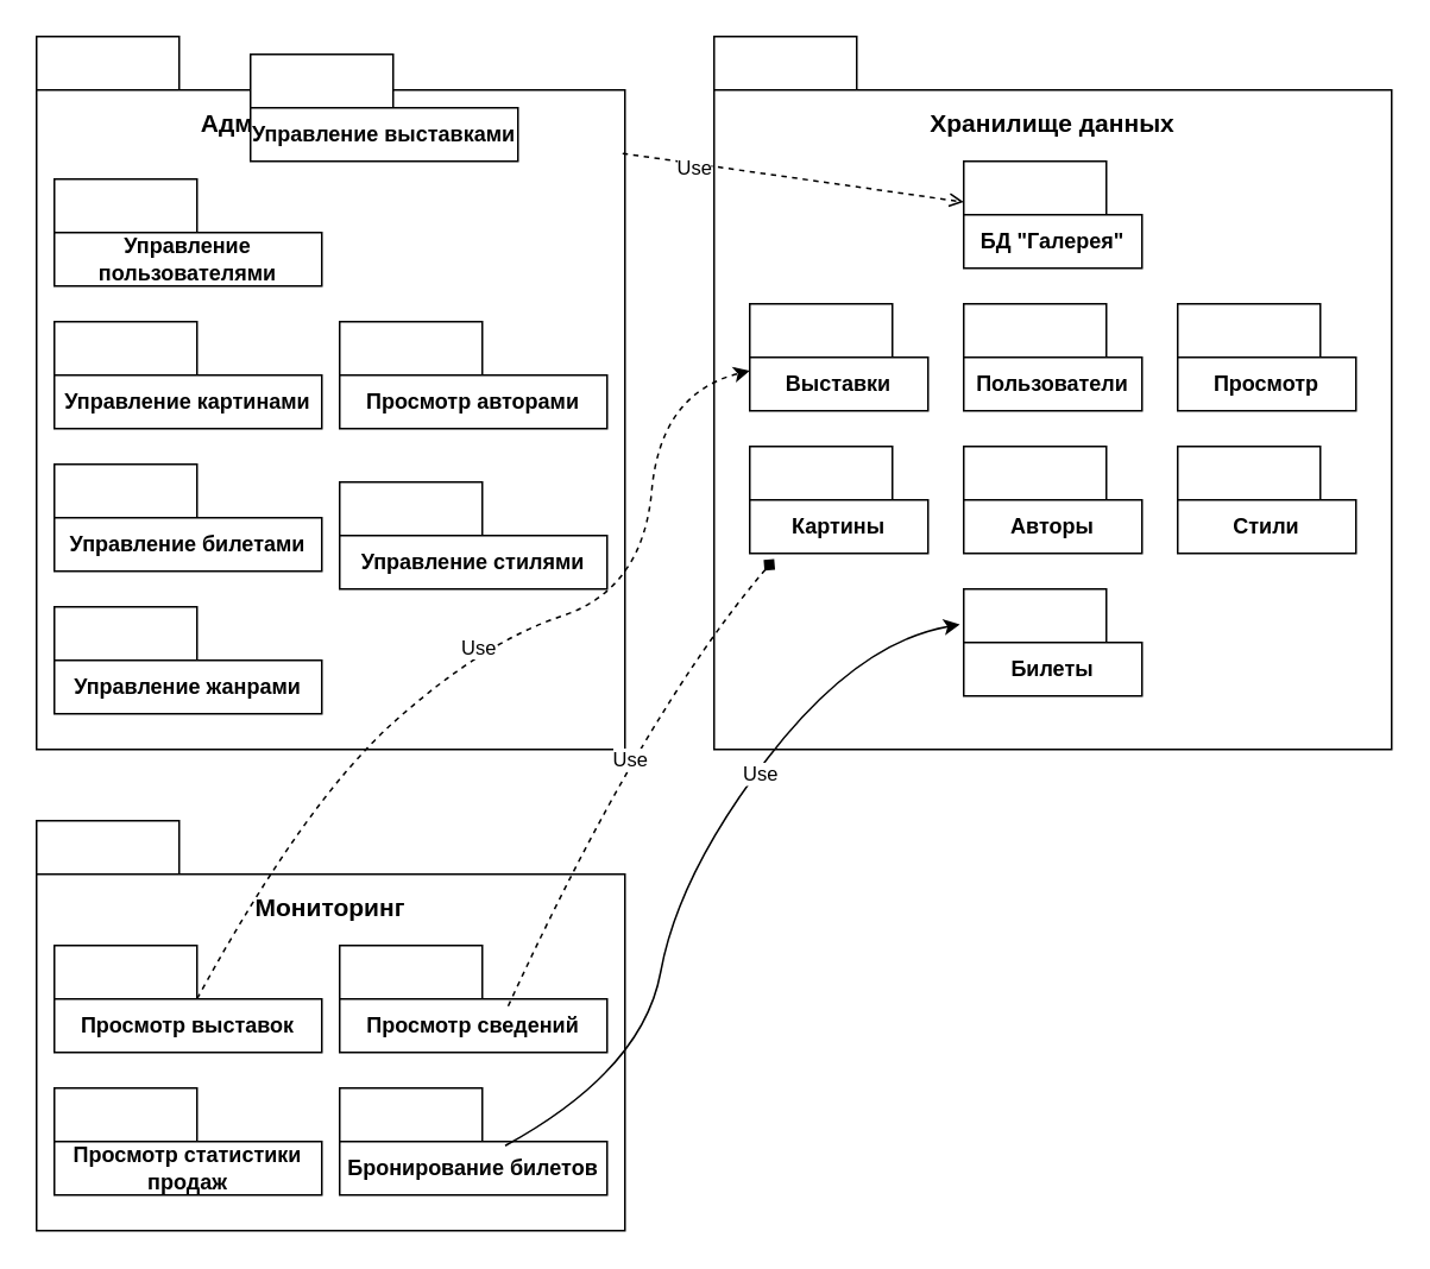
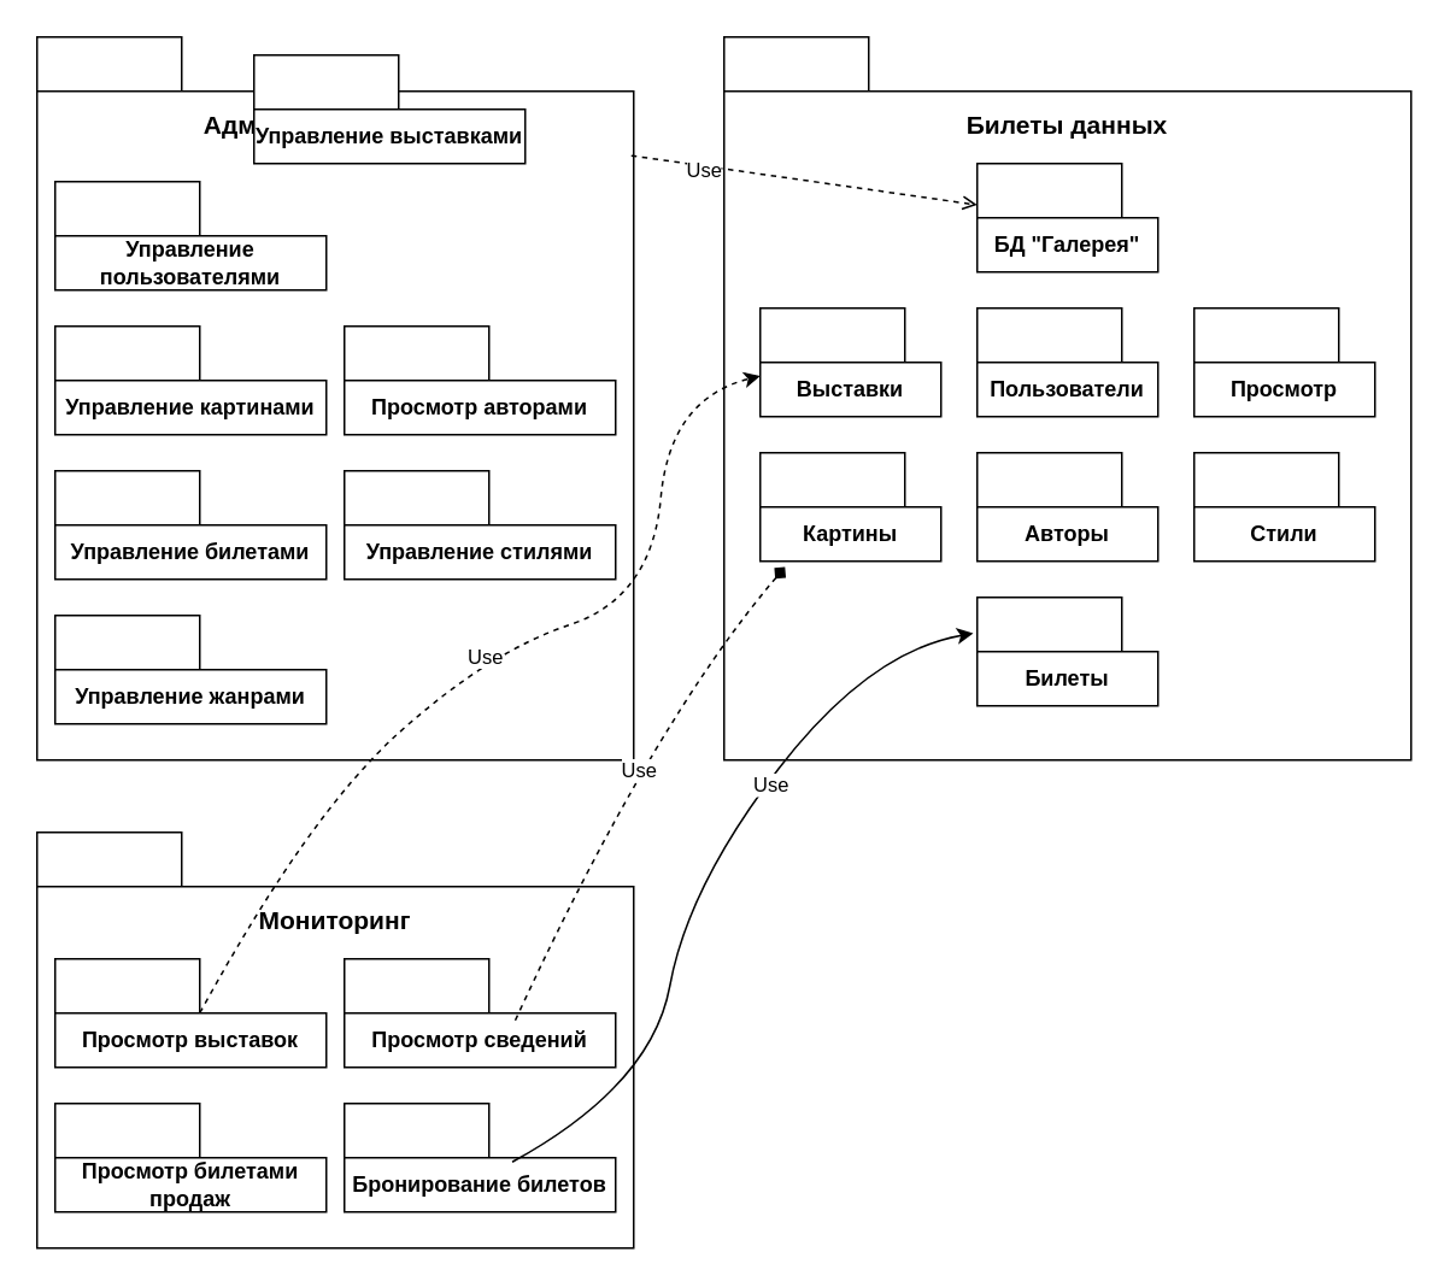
  <mxCell id="0" />
  <mxCell id="1" parent="0" />
  <mxCell id="2" value="&lt;font style=&quot;font-size: 14px;&quot;&gt;Администрирование&lt;/font&gt;" style="shape=folder;fontStyle=1;tabWidth=80;tabHeight=30;tabPosition=left;html=1;boundedLbl=1;whiteSpace=wrap;verticalAlign=top;fontSize=13;spacing=6;" vertex="1" parent="1"><mxGeometry x="20" y="20" width="330" height="400" as="geometry" /></mxCell>
  <mxCell id="3" value="Управление пользователями" style="shape=folder;fontStyle=1;tabWidth=80;tabHeight=30;tabPosition=left;html=1;boundedLbl=1;whiteSpace=wrap;" vertex="1" parent="1"><mxGeometry x="30" y="100" width="150" height="60" as="geometry" /></mxCell>
  <mxCell id="4" value="Управление выставками" style="shape=folder;fontStyle=1;tabWidth=80;tabHeight=30;tabPosition=left;html=1;boundedLbl=1;whiteSpace=wrap;" vertex="1" parent="1"><mxGeometry x="140" y="30" width="150" height="60" as="geometry" /></mxCell>
  <mxCell id="5" value="Управление картинами" style="shape=folder;fontStyle=1;tabWidth=80;tabHeight=30;tabPosition=left;html=1;boundedLbl=1;whiteSpace=wrap;" vertex="1" parent="1"><mxGeometry x="30" y="180" width="150" height="60" as="geometry" /></mxCell>
  <mxCell id="6" value="Просмотр авторами" style="shape=folder;fontStyle=1;tabWidth=80;tabHeight=30;tabPosition=left;html=1;boundedLbl=1;whiteSpace=wrap;" vertex="1" parent="1"><mxGeometry x="190" y="180" width="150" height="60" as="geometry" /></mxCell>
  <mxCell id="7" value="Управление билетами" style="shape=folder;fontStyle=1;tabWidth=80;tabHeight=30;tabPosition=left;html=1;boundedLbl=1;whiteSpace=wrap;" vertex="1" parent="1"><mxGeometry x="30" y="260" width="150" height="60" as="geometry" /></mxCell>
- <mxCell id="8" value="Управление стилями" style="shape=folder;fontStyle=1;tabWidth=80;tabHeight=30;tabPosition=left;html=1;boundedLbl=1;whiteSpace=wrap;" vertex="1" parent="1"><mxGeometry x="190" y="270" width="150" height="60" as="geometry" /></mxCell>
+ <mxCell id="8" value="Управление стилями" style="shape=folder;fontStyle=1;tabWidth=80;tabHeight=30;tabPosition=left;html=1;boundedLbl=1;whiteSpace=wrap;" vertex="1" parent="1"><mxGeometry x="190" y="260" width="150" height="60" as="geometry" /></mxCell>
  <mxCell id="9" value="Управление жанрами" style="shape=folder;fontStyle=1;tabWidth=80;tabHeight=30;tabPosition=left;html=1;boundedLbl=1;whiteSpace=wrap;" vertex="1" parent="1"><mxGeometry x="30" y="340" width="150" height="60" as="geometry" /></mxCell>
  <mxCell id="10" style="edgeStyle=orthogonalEdgeStyle;rounded=0;orthogonalLoop=1;jettySize=auto;html=1;exitX=0.5;exitY=1;exitDx=0;exitDy=0;exitPerimeter=0;" edge="1" parent="1" source="2" target="2"><mxGeometry relative="1" as="geometry" /></mxCell>
  <mxCell id="11" value="&lt;font style=&quot;font-size: 14px;&quot;&gt;Мониторинг&lt;/font&gt;" style="shape=folder;fontStyle=1;tabWidth=80;tabHeight=30;tabPosition=left;html=1;boundedLbl=1;whiteSpace=wrap;verticalAlign=top;spacing=6;" vertex="1" parent="1"><mxGeometry x="20" y="460" width="330" height="230" as="geometry" /></mxCell>
  <mxCell id="12" value="Просмотр выставок" style="shape=folder;fontStyle=1;tabWidth=80;tabHeight=30;tabPosition=left;html=1;boundedLbl=1;whiteSpace=wrap;" vertex="1" parent="1"><mxGeometry x="30" y="530" width="150" height="60" as="geometry" /></mxCell>
  <mxCell id="13" value="Бронирование билетов" style="shape=folder;fontStyle=1;tabWidth=80;tabHeight=30;tabPosition=left;html=1;boundedLbl=1;whiteSpace=wrap;" vertex="1" parent="1"><mxGeometry x="190" y="610" width="150" height="60" as="geometry" /></mxCell>
- <mxCell id="14" value="Просмотр статистики продаж" style="shape=folder;fontStyle=1;tabWidth=80;tabHeight=30;tabPosition=left;html=1;boundedLbl=1;whiteSpace=wrap;" vertex="1" parent="1"><mxGeometry x="30" y="610" width="150" height="60" as="geometry" /></mxCell>
+ <mxCell id="14" value="Просмотр билетами продаж" style="shape=folder;fontStyle=1;tabWidth=80;tabHeight=30;tabPosition=left;html=1;boundedLbl=1;whiteSpace=wrap;" vertex="1" parent="1"><mxGeometry x="30" y="610" width="150" height="60" as="geometry" /></mxCell>
  <mxCell id="15" value="Просмотр сведений" style="shape=folder;fontStyle=1;tabWidth=80;tabHeight=30;tabPosition=left;html=1;boundedLbl=1;whiteSpace=wrap;" vertex="1" parent="1"><mxGeometry x="190" y="530" width="150" height="60" as="geometry" /></mxCell>
- <mxCell id="16" value="Хранилище данных" style="shape=folder;fontStyle=1;tabWidth=80;tabHeight=30;tabPosition=left;html=1;boundedLbl=1;whiteSpace=wrap;verticalAlign=top;fontSize=14;spacing=6;" vertex="1" parent="1"><mxGeometry x="400" y="20" width="380" height="400" as="geometry" /></mxCell>
+ <mxCell id="16" value="Билеты данных" style="shape=folder;fontStyle=1;tabWidth=80;tabHeight=30;tabPosition=left;html=1;boundedLbl=1;whiteSpace=wrap;verticalAlign=top;fontSize=14;spacing=6;" vertex="1" parent="1"><mxGeometry x="400" y="20" width="380" height="400" as="geometry" /></mxCell>
  <mxCell id="17" value="БД &quot;Галерея&quot;" style="shape=folder;fontStyle=1;tabWidth=80;tabHeight=30;tabPosition=left;html=1;boundedLbl=1;whiteSpace=wrap;" vertex="1" parent="1"><mxGeometry x="540" y="90" width="100" height="60" as="geometry" /></mxCell>
  <mxCell id="18" value="Выставки" style="shape=folder;fontStyle=1;tabWidth=80;tabHeight=30;tabPosition=left;html=1;boundedLbl=1;whiteSpace=wrap;" vertex="1" parent="1"><mxGeometry x="420" y="170" width="100" height="60" as="geometry" /></mxCell>
  <mxCell id="19" value="Картины" style="shape=folder;fontStyle=1;tabWidth=80;tabHeight=30;tabPosition=left;html=1;boundedLbl=1;whiteSpace=wrap;" vertex="1" parent="1"><mxGeometry x="420" y="250" width="100" height="60" as="geometry" /></mxCell>
  <mxCell id="20" value="Билеты" style="shape=folder;fontStyle=1;tabWidth=80;tabHeight=30;tabPosition=left;html=1;boundedLbl=1;whiteSpace=wrap;" vertex="1" parent="1"><mxGeometry x="540" y="330" width="100" height="60" as="geometry" /></mxCell>
  <mxCell id="21" value="Пользователи" style="shape=folder;fontStyle=1;tabWidth=80;tabHeight=30;tabPosition=left;html=1;boundedLbl=1;whiteSpace=wrap;" vertex="1" parent="1"><mxGeometry x="540" y="170" width="100" height="60" as="geometry" /></mxCell>
  <mxCell id="22" value="Авторы" style="shape=folder;fontStyle=1;tabWidth=80;tabHeight=30;tabPosition=left;html=1;boundedLbl=1;whiteSpace=wrap;" vertex="1" parent="1"><mxGeometry x="540" y="250" width="100" height="60" as="geometry" /></mxCell>
  <mxCell id="23" value="Стили" style="shape=folder;fontStyle=1;tabWidth=80;tabHeight=30;tabPosition=left;html=1;boundedLbl=1;whiteSpace=wrap;" vertex="1" parent="1"><mxGeometry x="660" y="250" width="100" height="60" as="geometry" /></mxCell>
  <mxCell id="24" value="Просмотр" style="shape=folder;fontStyle=1;tabWidth=80;tabHeight=30;tabPosition=left;html=1;boundedLbl=1;whiteSpace=wrap;" vertex="1" parent="1"><mxGeometry x="660" y="170" width="100" height="60" as="geometry" /></mxCell>
  <mxCell id="25" value="" style="html=1;verticalAlign=bottom;labelBackgroundColor=none;endArrow=open;endFill=0;dashed=1;rounded=0;exitX=0.996;exitY=0.164;exitDx=0;exitDy=0;exitPerimeter=0;" edge="1" parent="1" source="2" target="17"><mxGeometry width="160" relative="1" as="geometry"><mxPoint x="340" y="100" as="sourcePoint" /><mxPoint x="500" y="100" as="targetPoint" /></mxGeometry></mxCell>
  <mxCell id="26" value="Use" style="edgeLabel;html=1;align=center;verticalAlign=middle;resizable=0;points=[];" vertex="1" connectable="0" parent="25"><mxGeometry x="-0.571" y="-2" relative="1" as="geometry"><mxPoint as="offset" /></mxGeometry></mxCell>
  <mxCell id="27" value="" style="curved=1;endArrow=classic;html=1;rounded=0;entryX=0;entryY=0;entryDx=0;entryDy=37.5;entryPerimeter=0;shadow=0;dashed=1;exitX=0;exitY=0;exitDx=80;exitDy=30;exitPerimeter=0;" edge="1" parent="1" source="12" target="18"><mxGeometry width="50" height="50" relative="1" as="geometry"><mxPoint x="123" y="530" as="sourcePoint" /><mxPoint x="360" y="460" as="targetPoint" /><Array as="points"><mxPoint x="170" y="450" /><mxPoint x="270" y="360" /><mxPoint x="360" y="330" /><mxPoint x="370" y="220" /></Array></mxGeometry></mxCell>
  <mxCell id="28" value="Use" style="edgeLabel;html=1;align=center;verticalAlign=middle;resizable=0;points=[];" vertex="1" connectable="0" parent="27"><mxGeometry x="-0.009" relative="1" as="geometry"><mxPoint as="offset" /></mxGeometry></mxCell>
  <mxCell id="29" value="" style="curved=1;endArrow=diamond;html=1;rounded=0;exitX=0.63;exitY=0.567;exitDx=0;exitDy=0;exitPerimeter=0;entryX=0.137;entryY=1.053;entryDx=0;entryDy=0;entryPerimeter=0;dashed=1;" edge="1" parent="1" source="15" target="19"><mxGeometry width="50" height="50" relative="1" as="geometry"><mxPoint x="400" y="510" as="sourcePoint" /><mxPoint x="450" y="460" as="targetPoint" /><Array as="points"><mxPoint x="360" y="400" /></Array></mxGeometry></mxCell>
  <mxCell id="30" value="Use" style="edgeLabel;html=1;align=center;verticalAlign=middle;resizable=0;points=[];" vertex="1" connectable="0" parent="29"><mxGeometry x="0.048" y="-4" relative="1" as="geometry"><mxPoint as="offset" /></mxGeometry></mxCell>
  <mxCell id="31" value="" style="curved=1;endArrow=classic;html=1;rounded=0;exitX=0.619;exitY=0.539;exitDx=0;exitDy=0;exitPerimeter=0;entryX=-0.022;entryY=0.331;entryDx=0;entryDy=0;entryPerimeter=0;dashed=0;" edge="1" parent="1" source="13" target="20"><mxGeometry width="50" height="50" relative="1" as="geometry"><mxPoint x="450" y="570" as="sourcePoint" /><mxPoint x="500" y="520" as="targetPoint" /><Array as="points"><mxPoint x="360" y="600" /><mxPoint x="380" y="490" /><mxPoint x="480" y="360" /></Array></mxGeometry></mxCell>
  <mxCell id="32" value="Use" style="edgeLabel;html=1;align=center;verticalAlign=middle;resizable=0;points=[];" vertex="1" connectable="0" parent="31"><mxGeometry x="0.289" y="-2" relative="1" as="geometry"><mxPoint as="offset" /></mxGeometry></mxCell>
